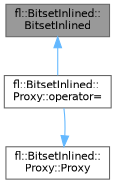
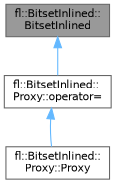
  digraph {
    rankdir=TB
    node [color=grey40 fillcolor=white fontname=Helvetica fontsize=10 shape=box style=filled]
    edge [color=steelblue1 dir=back fontname=Helvetica fontsize=10 labelfontname=Helvetica labelfontsize=10 style=solid]
    n1 [color=gray40 fillcolor=grey60 fontcolor=black height=0.2 label="fl::BitsetInlined::\lBitsetInlined" width=0.4]
    n2 [height=0.2 label="fl::BitsetInlined::\lProxy::operator=" width=0.4]
    n3 [height=0.2 label="fl::BitsetInlined::\lProxy::Proxy" width=0.4]
    n1 -> n2
-   n3 -> n2
+   n2 -> n3
  }
